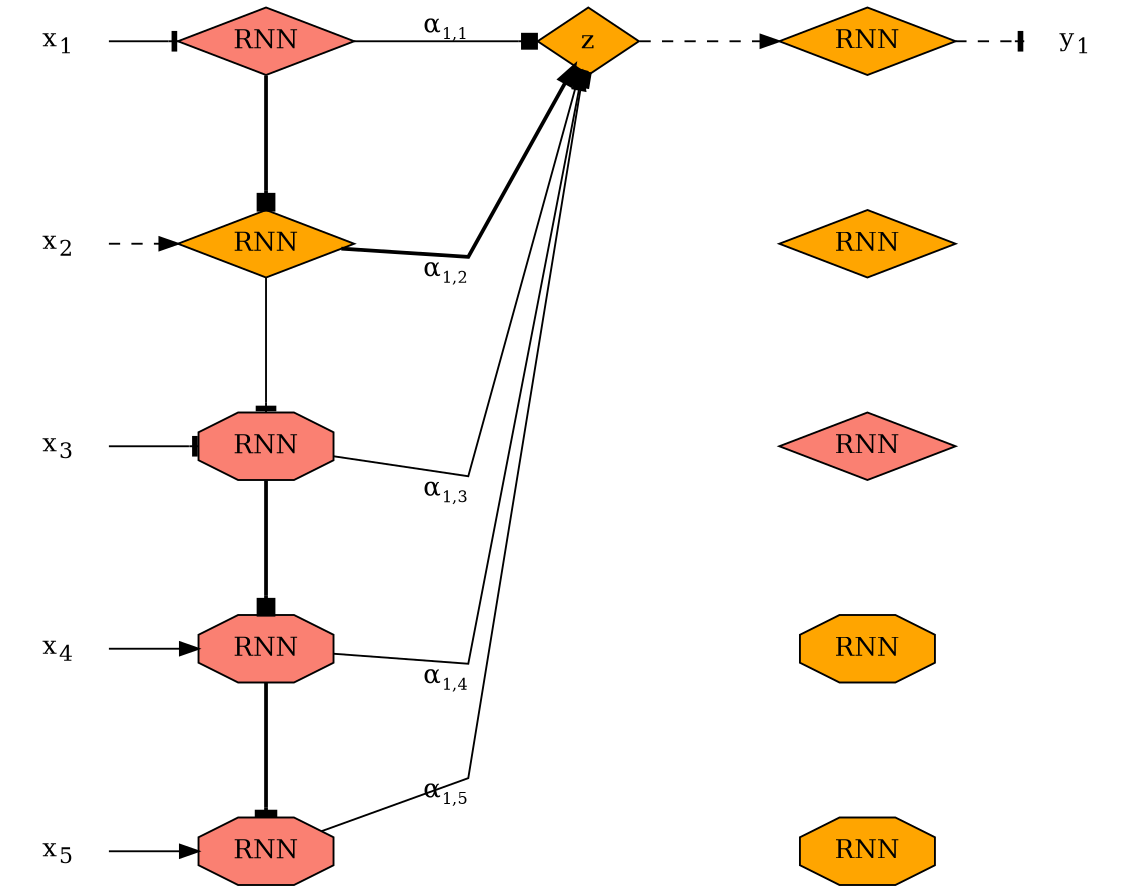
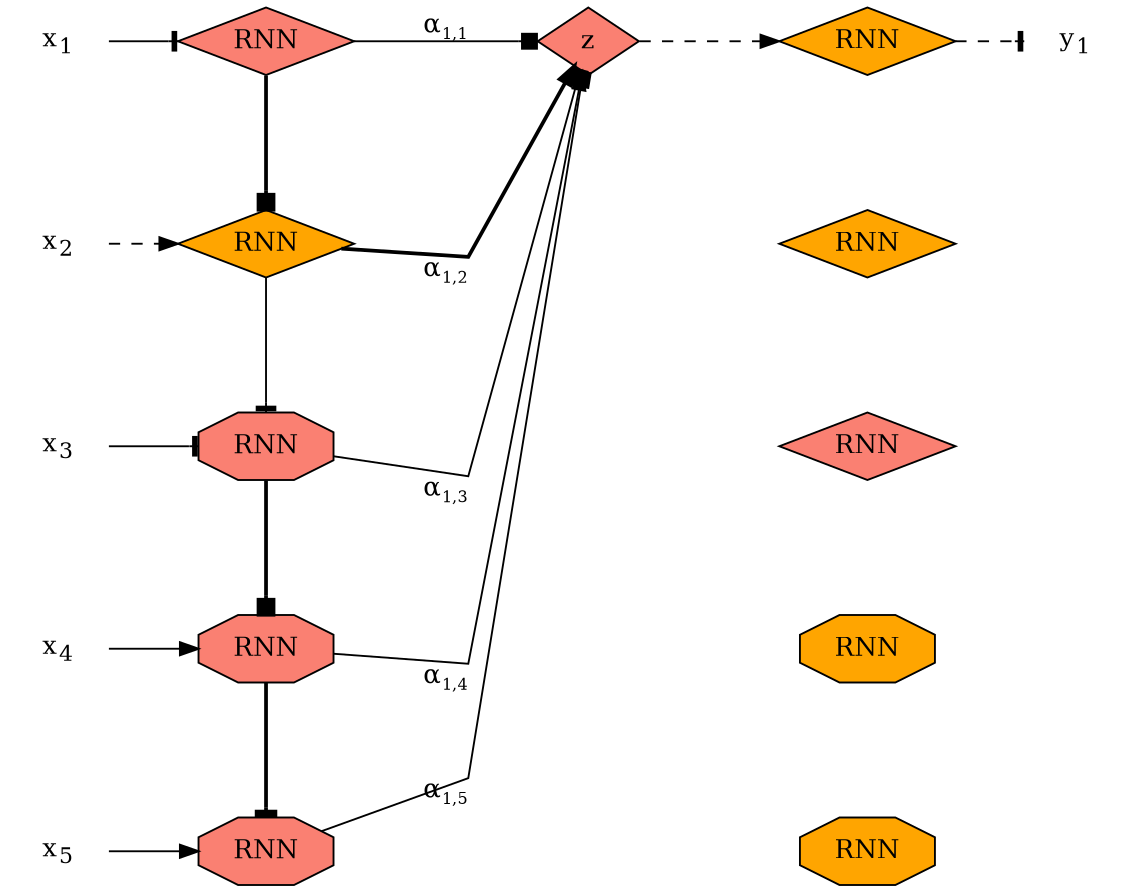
  digraph {
    rankdir=LR
    splines=False
    node [shape=diamond style=filled]
    edge [style=solid arrowhead=normal]
    n1 [fillcolor=orange label=RNN]
    n2 [fillcolor=orange label=RNN]
    n3 [fillcolor=salmon label=RNN]
    n4 [fillcolor=orange label=RNN shape=octagon]
    n5 [fillcolor=orange label=RNN shape=octagon]
    n6 [fillcolor=salmon label=RNN]
    n7 [fillcolor=orange label=RNN]
    n8 [fillcolor=salmon label=RNN shape=octagon]
    n9 [fillcolor=salmon label=RNN shape=octagon]
    n10 [fillcolor=salmon label=RNN shape=octagon]
    n11 [label=<x<sub>1</sub>> shape=plaintext style=""]
    n12 [label=<x<sub>2</sub>> shape=plaintext style=""]
    n13 [label=<x<sub>3</sub>> shape=plaintext style=""]
    n14 [label=<x<sub>4</sub>> shape=plaintext style=""]
    n15 [label=<x<sub>5</sub>> shape=plaintext style=""]
    n16 [label=<y<sub>1</sub>> shape=plaintext style=""]
-   n17 [fillcolor=orange label=z]
+   n17 [fillcolor=salmon label=z]
    subgraph sub_1 {
      rank=same
      n1
      n2
      n3
      n4
      n5
    }
    subgraph sub_2 {
      rank=same
      n6
      n7
      n8
      n9
      n10
    }
    n1 -> n2 [constraint=False minlen=2 style=invis arrowhead=""]
    n1 -> n16 [style=dashed arrowhead=tee]
    n2 -> n3 [constraint=False minlen=2 style=invis arrowhead=""]
    n3 -> n4 [constraint=False minlen=2 style=invis arrowhead=""]
    n4 -> n5 [constraint=False minlen=2 style=invis arrowhead=""]
    n6 -> n7 [minlen=2 style=bold arrowhead=box]
    n6 -> n17 [label=<α<sub><font point-size="10">1,1</font></sub>> minlen=2 arrowhead=box]
    n7 -> n8 [minlen=2 arrowhead=tee]
    n7 -> n17 [constraint=False label=<α<sub><font point-size="10">1,2</font></sub>> style=bold]
    n8 -> n9 [minlen=2 style=bold arrowhead=box]
    n8 -> n17 [constraint=False label=<α<sub><font point-size="10">1,3</font></sub>> arrowhead=box]
    n9 -> n10 [minlen=2 style=bold arrowhead=tee]
    n9 -> n17 [constraint=False label=<α<sub><font point-size="10">1,4</font></sub>>]
    n10 -> n17 [constraint=False label=<α<sub><font point-size="10">1,5</font></sub>> arrowhead=box]
    n11 -> n6 [arrowhead=tee]
    n12 -> n7 [style=dashed]
    n13 -> n8 [arrowhead=tee]
    n14 -> n9
    n15 -> n10
    n17 -> n1 [minlen=2 style=dashed]
  }
